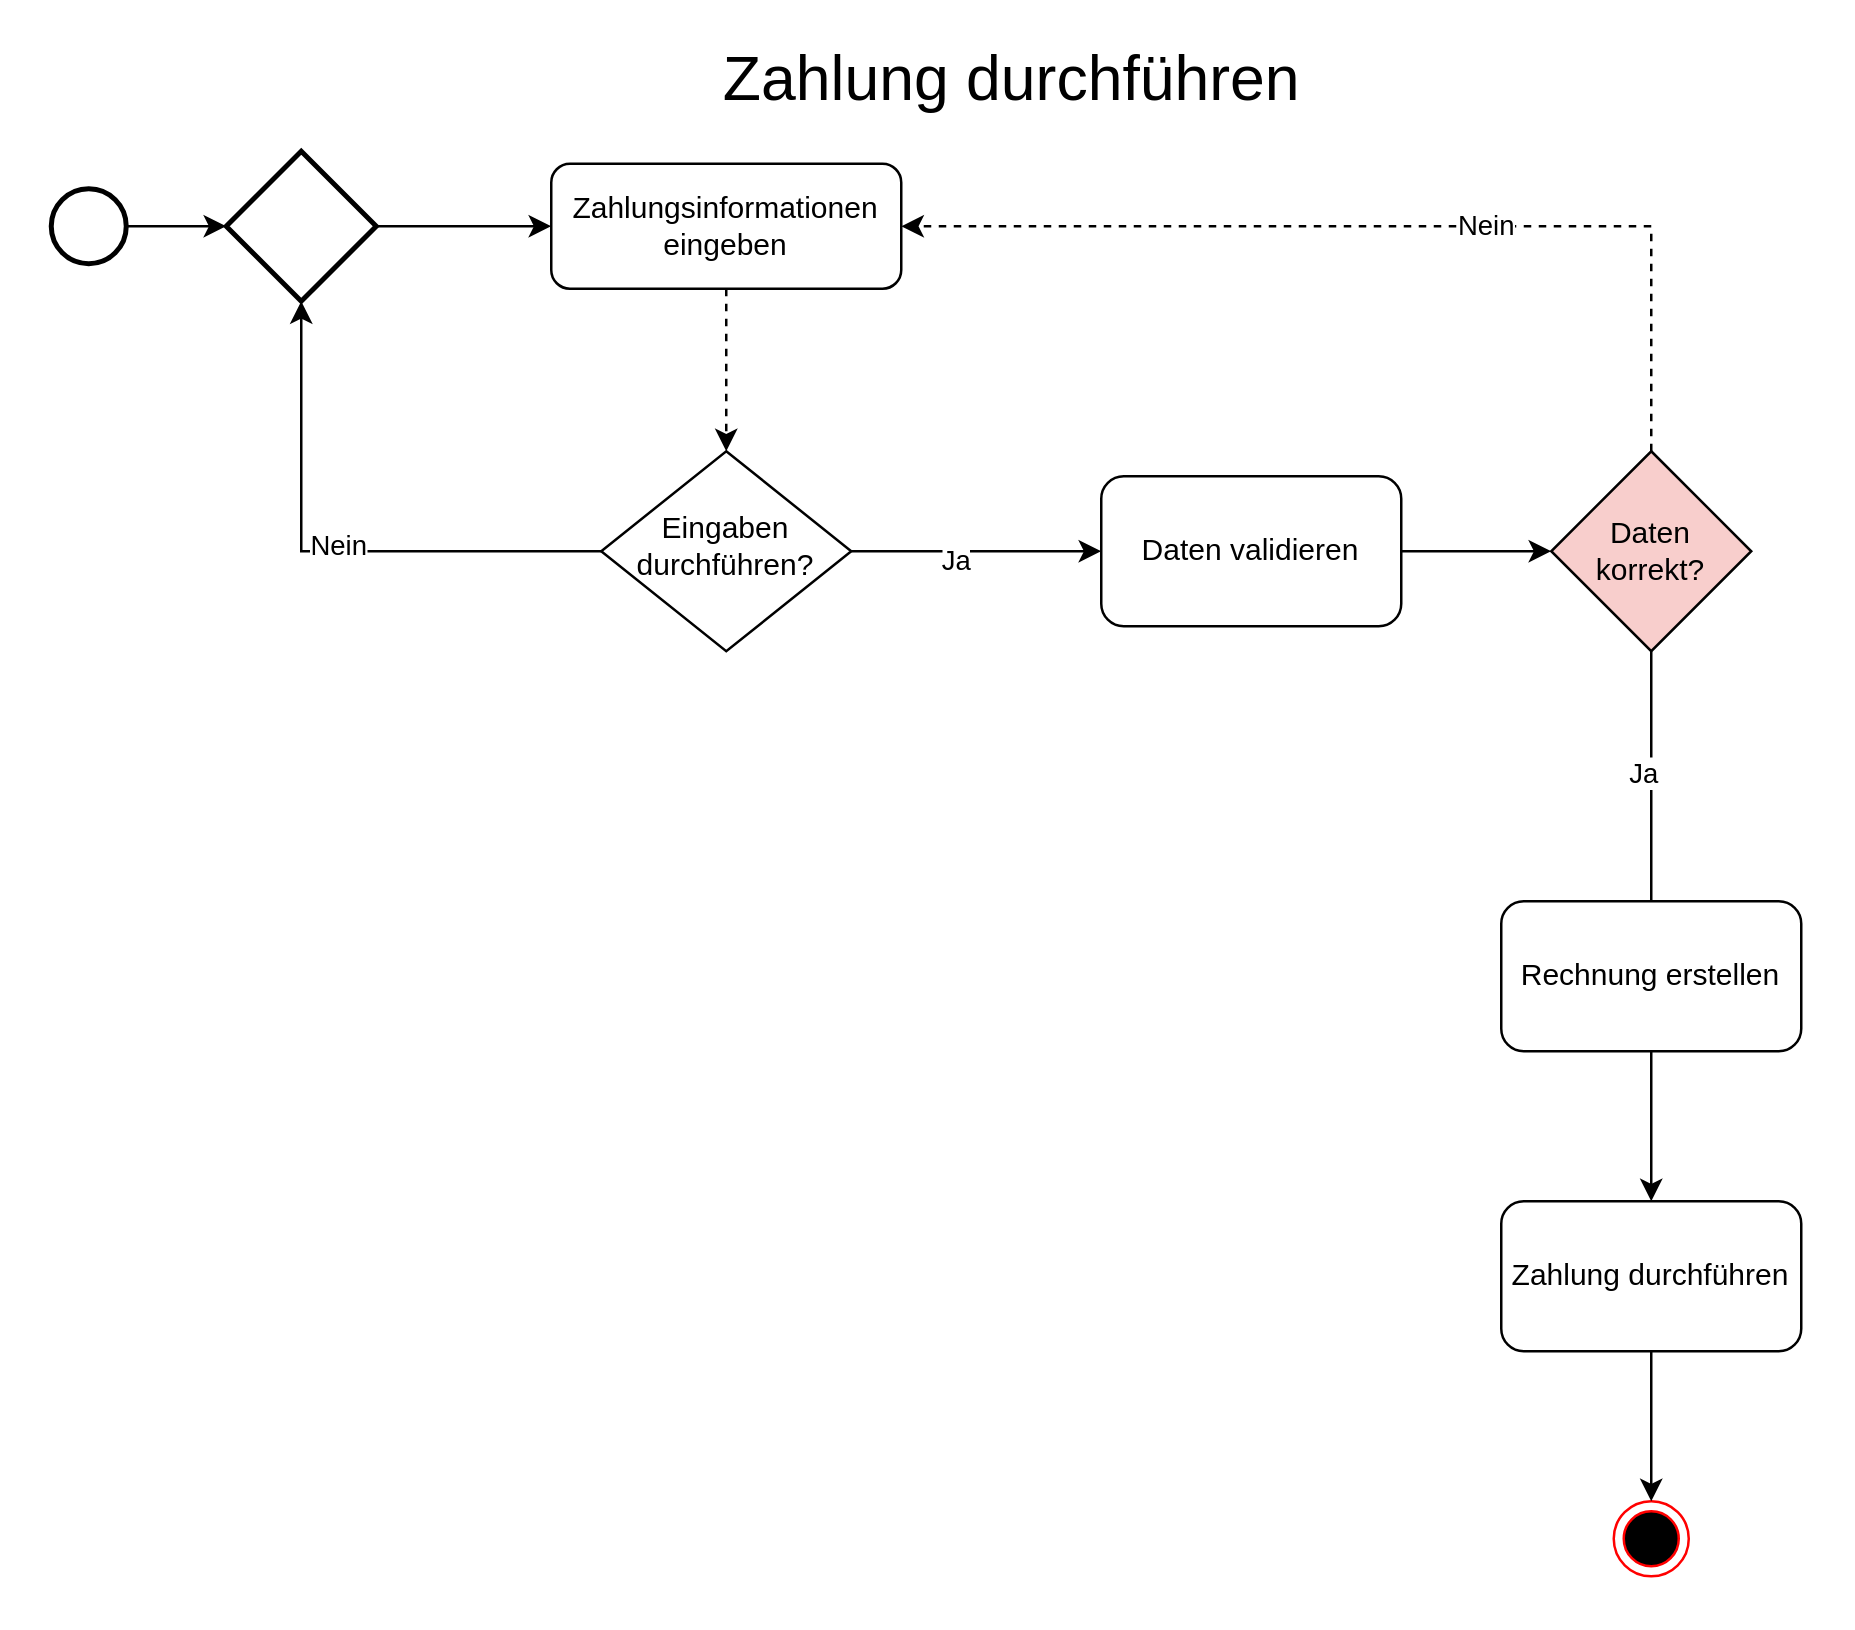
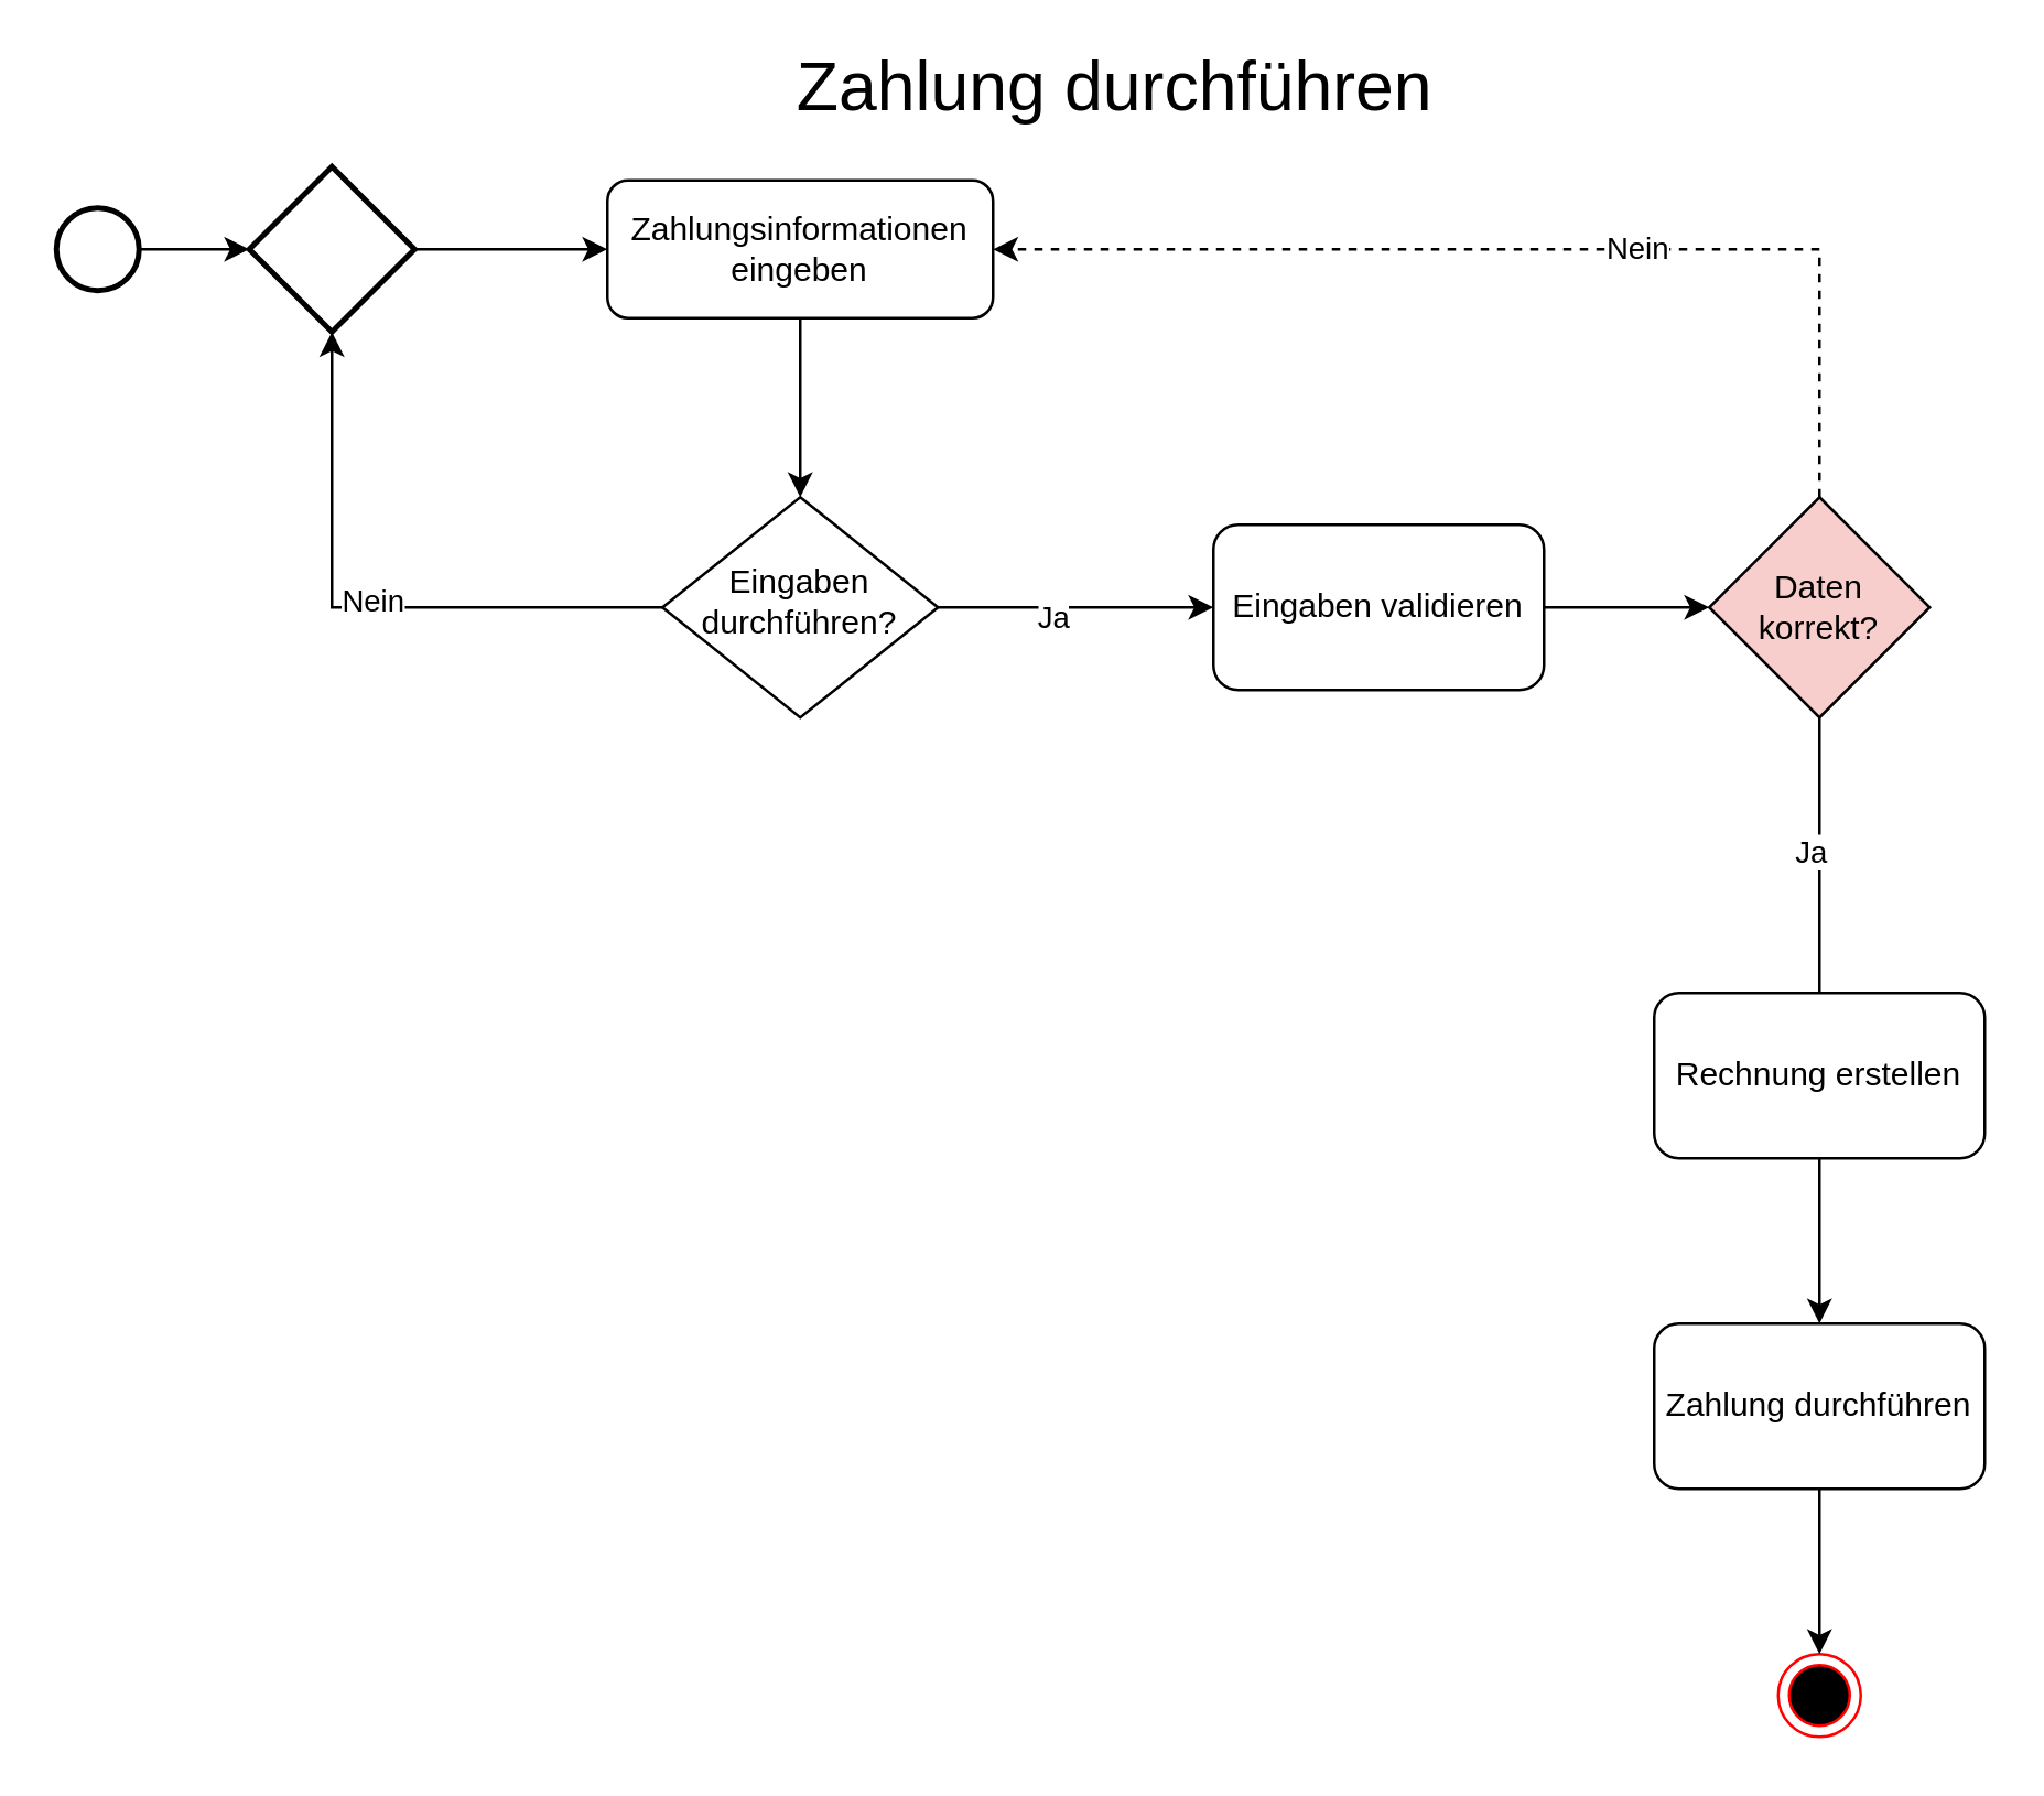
  <mxCell id="0" />
  <mxCell id="1" parent="0" />
- <mxCell id="2" style="edgeStyle=orthogonalEdgeStyle;rounded=0;orthogonalLoop=1;jettySize=auto;html=1;entryX=0.5;entryY=0;entryDx=0;entryDy=0;dashed=1;" parent="1" source="3" target="8" edge="1"><mxGeometry relative="1" as="geometry" /></mxCell>
+ <mxCell id="2" style="edgeStyle=orthogonalEdgeStyle;rounded=0;orthogonalLoop=1;jettySize=auto;html=1;entryX=0.5;entryY=0;entryDx=0;entryDy=0;" parent="1" source="3" target="8" edge="1"><mxGeometry relative="1" as="geometry" /></mxCell>
  <mxCell id="3" value="Zahlungsinformationen eingeben" style="rounded=1;whiteSpace=wrap;html=1;fontSize=12;glass=0;strokeWidth=1;shadow=0;" parent="1" vertex="1"><mxGeometry x="220" y="65" width="140" height="50" as="geometry" /></mxCell>
  <mxCell id="4" style="edgeStyle=orthogonalEdgeStyle;rounded=0;orthogonalLoop=1;jettySize=auto;html=1;entryX=0.5;entryY=1;entryDx=0;entryDy=0;entryPerimeter=0;" parent="1" source="8" target="12" edge="1"><mxGeometry relative="1" as="geometry" /></mxCell>
  <mxCell id="5" value="Nein" style="edgeLabel;html=1;align=center;verticalAlign=middle;resizable=0;points=[];" parent="4" vertex="1" connectable="0"><mxGeometry x="-0.036" y="-3" relative="1" as="geometry"><mxPoint as="offset" /></mxGeometry></mxCell>
  <mxCell id="6" style="edgeStyle=orthogonalEdgeStyle;rounded=0;orthogonalLoop=1;jettySize=auto;html=1;exitX=1;exitY=0.5;exitDx=0;exitDy=0;entryX=0;entryY=0.5;entryDx=0;entryDy=0;" parent="1" source="8" target="14" edge="1"><mxGeometry relative="1" as="geometry"><mxPoint x="290" y="350" as="targetPoint" /></mxGeometry></mxCell>
  <mxCell id="7" value="Ja" style="edgeLabel;html=1;align=center;verticalAlign=middle;resizable=0;points=[];" parent="6" vertex="1" connectable="0"><mxGeometry x="-0.183" y="-3" relative="1" as="geometry"><mxPoint as="offset" /></mxGeometry></mxCell>
  <mxCell id="8" value="Eingaben durchführen?" style="rhombus;whiteSpace=wrap;html=1;shadow=0;fontFamily=Helvetica;fontSize=12;align=center;strokeWidth=1;spacing=6;spacingTop=-4;" parent="1" vertex="1"><mxGeometry x="240" y="180" width="100" height="80" as="geometry" /></mxCell>
  <mxCell id="9" style="edgeStyle=orthogonalEdgeStyle;rounded=0;orthogonalLoop=1;jettySize=auto;html=1;entryX=0;entryY=0.5;entryDx=0;entryDy=0;entryPerimeter=0;" parent="1" source="10" target="12" edge="1"><mxGeometry relative="1" as="geometry" /></mxCell>
  <mxCell id="10" value="" style="strokeWidth=2;html=1;shape=mxgraph.flowchart.start_2;whiteSpace=wrap;" parent="1" vertex="1"><mxGeometry x="20" y="75" width="30" height="30" as="geometry" /></mxCell>
  <mxCell id="11" style="edgeStyle=orthogonalEdgeStyle;rounded=0;orthogonalLoop=1;jettySize=auto;html=1;entryX=0;entryY=0.5;entryDx=0;entryDy=0;" parent="1" source="12" target="3" edge="1"><mxGeometry relative="1" as="geometry" /></mxCell>
  <mxCell id="12" value="" style="strokeWidth=2;html=1;shape=mxgraph.flowchart.decision;whiteSpace=wrap;" parent="1" vertex="1"><mxGeometry x="90" y="60" width="60" height="60" as="geometry" /></mxCell>
  <mxCell id="13" style="edgeStyle=orthogonalEdgeStyle;rounded=0;orthogonalLoop=1;jettySize=auto;html=1;entryX=0;entryY=0.5;entryDx=0;entryDy=0;" parent="1" source="14" target="19" edge="1"><mxGeometry relative="1" as="geometry" /></mxCell>
- <mxCell id="14" value="Daten validieren" style="rounded=1;whiteSpace=wrap;html=1;" parent="1" vertex="1"><mxGeometry x="440" y="190" width="120" height="60" as="geometry" /></mxCell>
+ <mxCell id="14" value="Eingaben validieren" style="rounded=1;whiteSpace=wrap;html=1;" parent="1" vertex="1"><mxGeometry x="440" y="190" width="120" height="60" as="geometry" /></mxCell>
  <mxCell id="15" style="edgeStyle=orthogonalEdgeStyle;rounded=0;orthogonalLoop=1;jettySize=auto;html=1;entryX=1;entryY=0.5;entryDx=0;entryDy=0;dashed=1;" parent="1" source="19" target="3" edge="1"><mxGeometry relative="1" as="geometry"><Array as="points"><mxPoint x="660" y="90" /></Array></mxGeometry></mxCell>
  <mxCell id="16" value="Nein" style="edgeLabel;html=1;align=center;verticalAlign=middle;resizable=0;points=[];" parent="15" vertex="1" connectable="0"><mxGeometry x="-0.195" y="-1" relative="1" as="geometry"><mxPoint as="offset" /></mxGeometry></mxCell>
  <mxCell id="17" style="edgeStyle=orthogonalEdgeStyle;rounded=0;orthogonalLoop=1;jettySize=auto;html=1;" parent="1" source="19" edge="1"><mxGeometry relative="1" as="geometry"><mxPoint x="660" y="400" as="targetPoint" /></mxGeometry></mxCell>
  <mxCell id="18" value="Ja" style="edgeLabel;html=1;align=center;verticalAlign=middle;resizable=0;points=[];" parent="17" vertex="1" connectable="0"><mxGeometry x="-0.314" y="-4" relative="1" as="geometry"><mxPoint as="offset" /></mxGeometry></mxCell>
  <mxCell id="19" value="Daten&lt;br&gt;korrekt?" style="rhombus;whiteSpace=wrap;html=1;fillColor=#f8cecc;" parent="1" vertex="1"><mxGeometry x="620" y="180" width="80" height="80" as="geometry" /></mxCell>
  <mxCell id="20" style="edgeStyle=orthogonalEdgeStyle;rounded=0;orthogonalLoop=1;jettySize=auto;html=1;entryX=0.5;entryY=0;entryDx=0;entryDy=0;" edge="1" parent="1" source="21" target="25"><mxGeometry relative="1" as="geometry" /></mxCell>
  <mxCell id="21" value="Rechnung erstellen" style="rounded=1;whiteSpace=wrap;html=1;" parent="1" vertex="1"><mxGeometry x="600" y="360" width="120" height="60" as="geometry" /></mxCell>
  <mxCell id="22" value="" style="ellipse;html=1;shape=endState;fillColor=#000000;strokeColor=#ff0000;" parent="1" vertex="1"><mxGeometry x="645" y="600" width="30" height="30" as="geometry" /></mxCell>
  <mxCell id="23" value="&lt;font style=&quot;font-size: 25px&quot;&gt;Zahlung durchführen&lt;/font&gt;" style="text;html=1;align=center;verticalAlign=middle;resizable=0;points=[];autosize=1;strokeColor=none;" parent="1" vertex="1"><mxGeometry x="279" y="20" width="250" height="20" as="geometry" /></mxCell>
  <mxCell id="24" style="edgeStyle=orthogonalEdgeStyle;rounded=0;orthogonalLoop=1;jettySize=auto;html=1;entryX=0.5;entryY=0;entryDx=0;entryDy=0;" edge="1" parent="1" source="25" target="22"><mxGeometry relative="1" as="geometry" /></mxCell>
  <mxCell id="25" value="Zahlung durchführen" style="rounded=1;whiteSpace=wrap;html=1;" vertex="1" parent="1"><mxGeometry x="600" y="480" width="120" height="60" as="geometry" /></mxCell>
